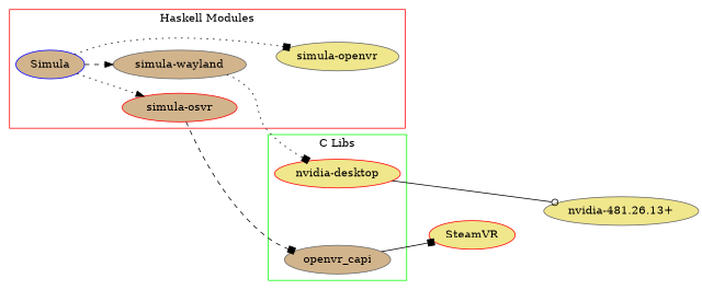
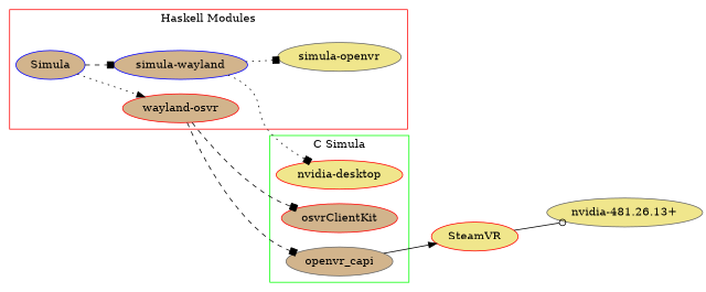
  digraph {
    rankdir=LR
    node [color=red fillcolor=tan style=filled]
    edge [arrowhead=box style=dashed]
    Simula [color=blue]
-   "simula-wayland" [color=gray40]
-   "simula-osvr"
+   "simula-wayland" [color=blue]
+   "simula-osvr" [label="wayland-osvr"]
    "simula-openvr" [color=gray40 fillcolor=khaki]
    n5 [fillcolor=khaki label="nvidia-desktop"]
+   osvrClientKit
    openvr_capi [color=gray40]
    SteamVR [fillcolor=khaki]
    n9 [color=gray40 fillcolor=khaki label="nvidia-481.26.13+"]
    subgraph cluster_1 {
      color=red
      label="Haskell Modules"
      Simula
      "simula-wayland"
      "simula-osvr"
      "simula-openvr"
    }
    subgraph cluster_2 {
      color=green
-     label="C Libs"
+     label="C Simula"
      n5
+     osvrClientKit
      openvr_capi
    }
-   Simula -> "simula-wayland" [arrowhead=normal]
+   Simula -> "simula-wayland"
    Simula -> "simula-osvr" [arrowhead=normal style=dotted]
-   Simula -> "simula-openvr" [style=dotted]
+   "simula-wayland" -> "simula-openvr" [style=dotted]
    "simula-wayland" -> n5 [style=dotted]
+   "simula-osvr" -> osvrClientKit
    "simula-osvr" -> openvr_capi
-   openvr_capi -> SteamVR [style=solid]
-   n5 -> n9 [arrowhead=odot style=solid]
+   openvr_capi -> SteamVR [arrowhead=normal style=solid]
+   SteamVR -> n9 [arrowhead=odot style=solid]
  }
